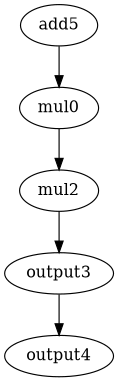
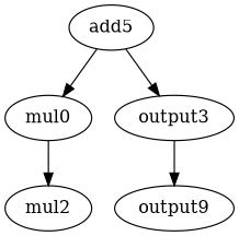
  digraph {
    node [opcode=add]
    edge [operand=0]
    mul0 [opcode=mul]
    n2 [label=mul2 opcode=load]
    n3 [label=output3]
-   output4 [opcode=output]
+   output4 [opcode=output label=output9]
    add5
    mul0 -> n2
-   n2 -> n3
+   add5 -> n3
    n3 -> output4
    add5 -> mul0 [operand=1]
  }
